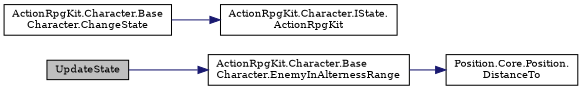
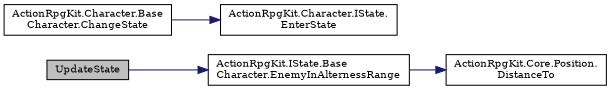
  digraph {
    fontname="DejaVu Serif"
    rankdir=LR
    node [color=black fillcolor=white fontname="DejaVu Serif" fontsize=10 shape=record style=filled]
    edge [color=midnightblue fontname="DejaVu Serif" fontsize=10 labelfontname=Helvetica labelfontsize=10 style=solid]
    n1 [fillcolor=grey75 fontcolor=black height=0.2 label=UpdateState width=0.4]
-   n2 [height=0.2 label="ActionRpgKit.Character.Base\lCharacter.EnemyInAlternessRange" width=0.4]
+   n2 [height=0.2 label="ActionRpgKit.IState.Base\lCharacter.EnemyInAlternessRange" width=0.4]
    n3 [height=0.2 label="ActionRpgKit.Character.Base\lCharacter.ChangeState" width=0.4]
-   n4 [height=0.2 label="ActionRpgKit.Character.IState.\lActionRpgKit" width=0.4]
-   n5 [height=0.2 label="Position.Core.Position.\lDistanceTo" width=0.4]
+   n4 [height=0.2 label="ActionRpgKit.Character.IState.\lEnterState" width=0.4]
+   n5 [height=0.2 label="ActionRpgKit.Core.Position.\lDistanceTo" width=0.4]
    n1 -> n2
    n2 -> n5
    n3 -> n4
  }
